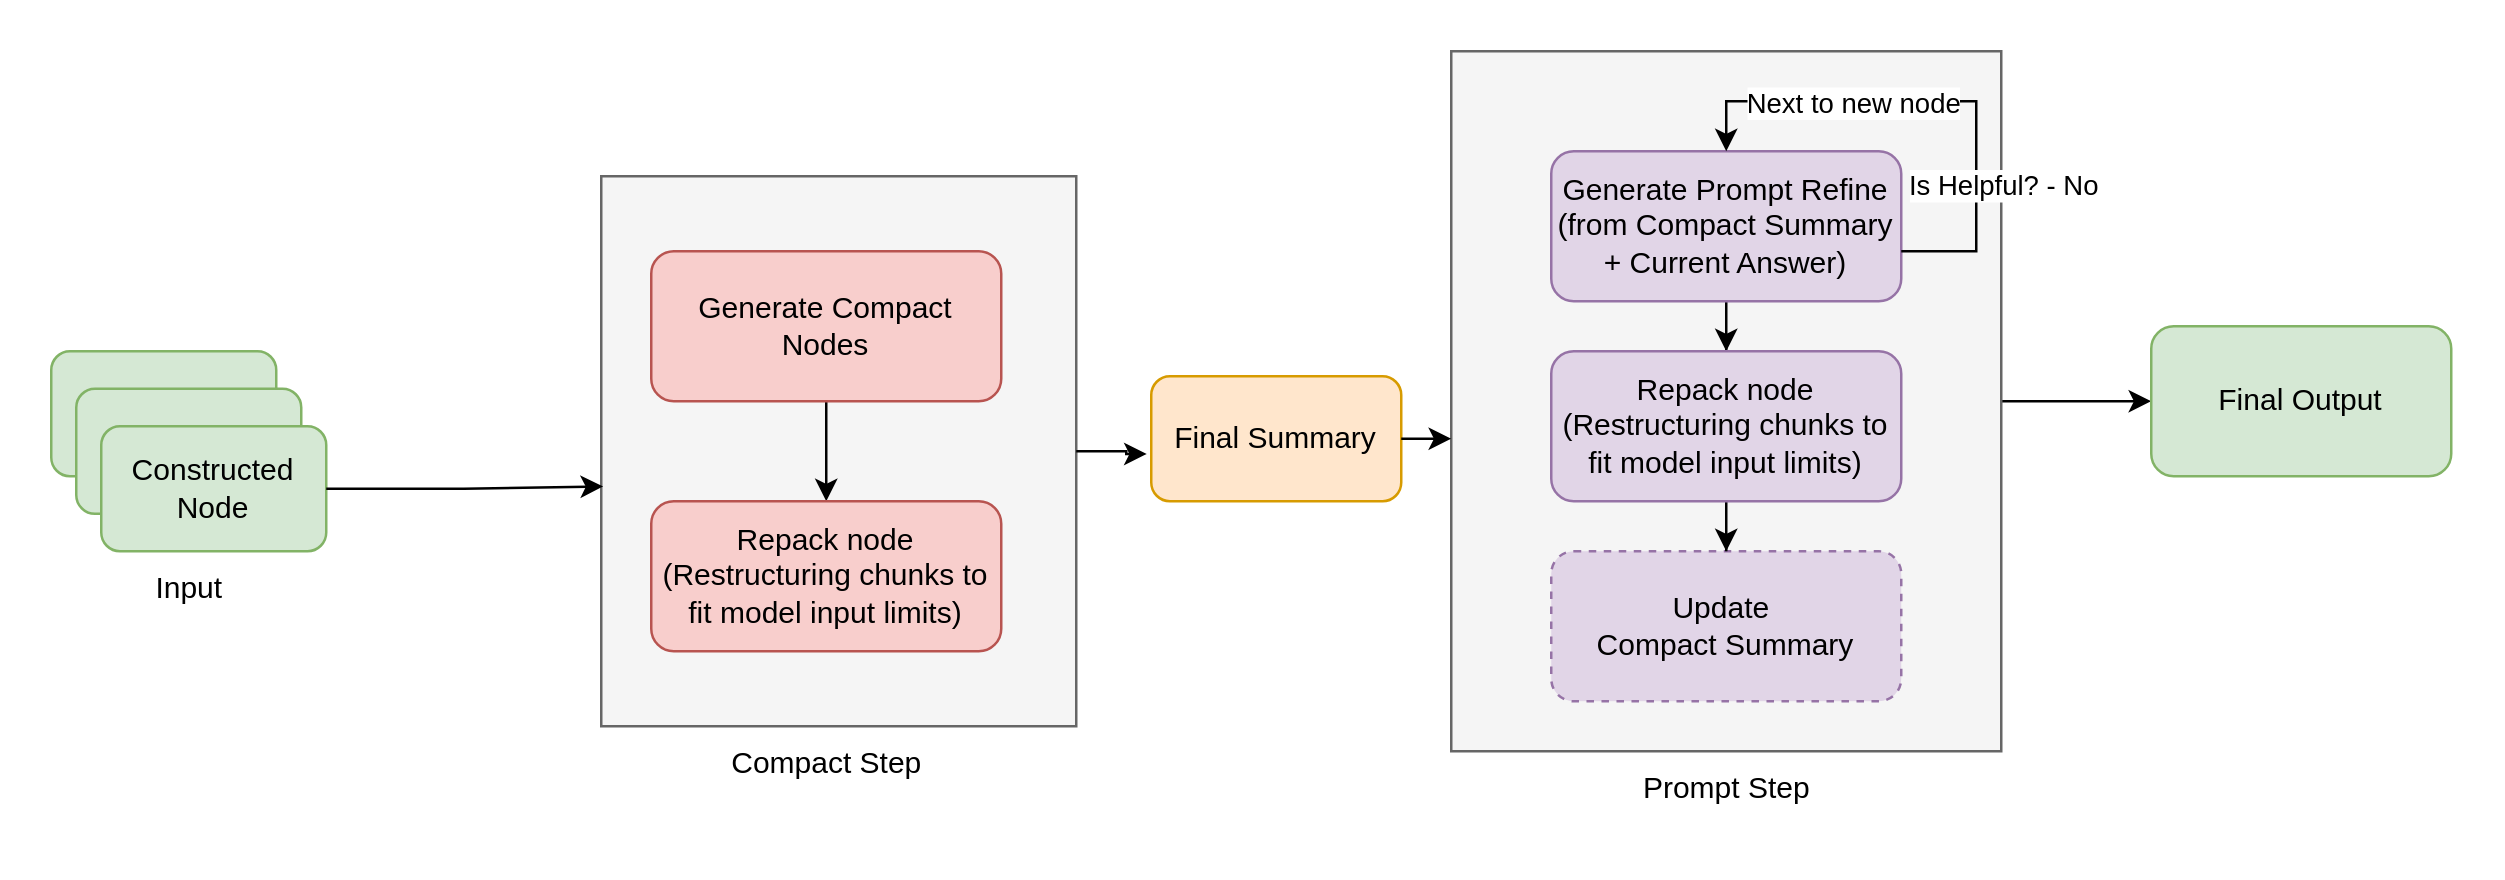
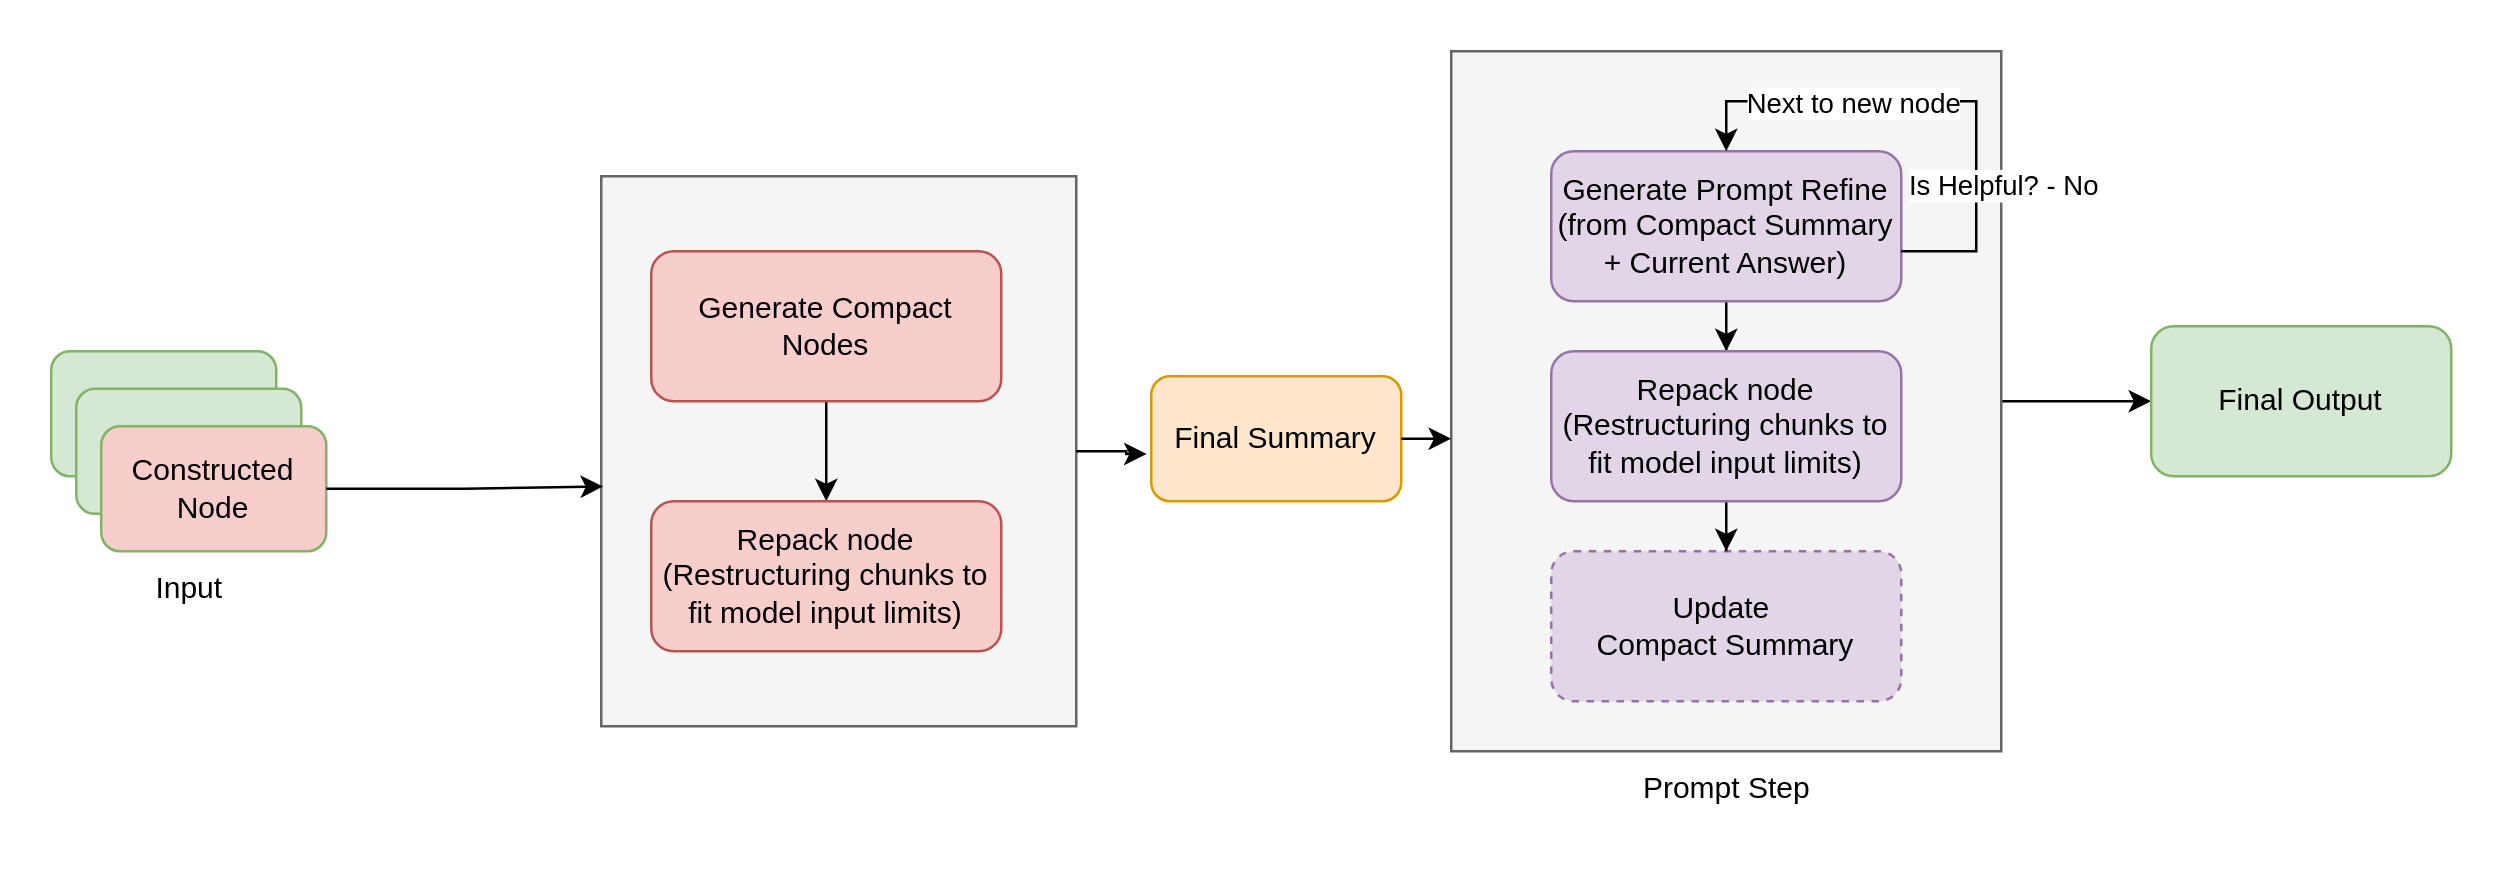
  <mxCell id="0" />
  <mxCell id="1" parent="0" />
  <mxCell id="2" value="" style="rounded=0;whiteSpace=wrap;html=1;fillColor=#f5f5f5;fontColor=#333333;strokeColor=#666666;" vertex="1" parent="1"><mxGeometry x="240" y="70" width="190" height="220" as="geometry" /></mxCell>
  <mxCell id="3" style="edgeStyle=orthogonalEdgeStyle;rounded=0;orthogonalLoop=1;jettySize=auto;html=1;entryX=0;entryY=0.5;entryDx=0;entryDy=0;" edge="1" parent="1" source="4" target="16"><mxGeometry relative="1" as="geometry" /></mxCell>
  <mxCell id="4" value="" style="rounded=0;whiteSpace=wrap;html=1;fillColor=#f5f5f5;fontColor=#333333;strokeColor=#666666;" vertex="1" parent="1"><mxGeometry x="580" y="20" width="220" height="280" as="geometry" /></mxCell>
  <mxCell id="5" style="edgeStyle=orthogonalEdgeStyle;rounded=0;orthogonalLoop=1;jettySize=auto;html=1;entryX=0.5;entryY=0;entryDx=0;entryDy=0;" edge="1" parent="1" source="6" target="19"><mxGeometry relative="1" as="geometry" /></mxCell>
  <mxCell id="6" value="Generate Compact Nodes" style="rounded=1;whiteSpace=wrap;html=1;fillColor=#f8cecc;strokeColor=#b85450;" vertex="1" parent="1"><mxGeometry x="260" y="100" width="140" height="60" as="geometry" /></mxCell>
  <mxCell id="7" style="edgeStyle=orthogonalEdgeStyle;rounded=0;orthogonalLoop=1;jettySize=auto;html=1;entryX=0.5;entryY=0;entryDx=0;entryDy=0;" edge="1" parent="1" source="8" target="15"><mxGeometry relative="1" as="geometry" /></mxCell>
  <mxCell id="8" value="Generate Prompt Refine&lt;br&gt;(from Compact Summary + Current Answer)" style="rounded=1;whiteSpace=wrap;html=1;fillColor=#e1d5e7;strokeColor=#9673a6;" vertex="1" parent="1"><mxGeometry x="620" y="60" width="140" height="60" as="geometry" /></mxCell>
  <mxCell id="9" value="Update&amp;nbsp;&lt;div&gt;&lt;span style=&quot;background-color: transparent; color: light-dark(rgb(0, 0, 0), rgb(255, 255, 255));&quot;&gt;Compact Summary&lt;/span&gt;&lt;/div&gt;" style="rounded=1;whiteSpace=wrap;html=1;fillColor=#e1d5e7;strokeColor=#9673a6;dashed=1;" vertex="1" parent="1"><mxGeometry x="620" y="220" width="140" height="60" as="geometry" /></mxCell>
  <mxCell id="10" value="Input" style="text;html=1;align=center;verticalAlign=middle;resizable=0;points=[];autosize=1;strokeColor=none;fillColor=none;" vertex="1" parent="1"><mxGeometry x="50" y="220" width="50" height="30" as="geometry" /></mxCell>
  <mxCell id="11" value="" style="endArrow=classic;html=1;rounded=0;entryX=0.5;entryY=0;entryDx=0;entryDy=0;" edge="1" parent="1" target="8"><mxGeometry width="50" height="50" relative="1" as="geometry"><mxPoint x="760" y="100" as="sourcePoint" /><mxPoint x="720" y="60" as="targetPoint" /><Array as="points"><mxPoint x="790" y="100" /><mxPoint x="790" y="40" /><mxPoint x="760" y="40" /><mxPoint x="720" y="40" /><mxPoint x="690" y="40" /><mxPoint x="690" y="50" /></Array></mxGeometry></mxCell>
  <mxCell id="12" value="Is Helpful? - No" style="edgeLabel;html=1;align=center;verticalAlign=middle;resizable=0;points=[];" vertex="1" connectable="0" parent="11"><mxGeometry x="-0.455" relative="1" as="geometry"><mxPoint x="10" as="offset" /></mxGeometry></mxCell>
  <mxCell id="13" value="Next to new node" style="edgeLabel;html=1;align=center;verticalAlign=middle;resizable=0;points=[];" vertex="1" connectable="0" parent="11"><mxGeometry x="0.401" relative="1" as="geometry"><mxPoint x="7" as="offset" /></mxGeometry></mxCell>
  <mxCell id="14" style="edgeStyle=orthogonalEdgeStyle;rounded=0;orthogonalLoop=1;jettySize=auto;html=1;" edge="1" parent="1" source="15" target="9"><mxGeometry relative="1" as="geometry" /></mxCell>
  <mxCell id="15" value="Repack node&lt;br&gt;(Restructuring chunks to fit model input limits)" style="rounded=1;whiteSpace=wrap;html=1;fillColor=#e1d5e7;strokeColor=#9673a6;" vertex="1" parent="1"><mxGeometry x="620" y="140" width="140" height="60" as="geometry" /></mxCell>
  <mxCell id="16" value="Final Output" style="rounded=1;whiteSpace=wrap;html=1;fillColor=#d5e8d4;strokeColor=#82b366;" vertex="1" parent="1"><mxGeometry x="860" y="130" width="120" height="60" as="geometry" /></mxCell>
  <mxCell id="17" value="Prompt Step" style="text;html=1;align=center;verticalAlign=middle;resizable=0;points=[];autosize=1;strokeColor=none;fillColor=none;" vertex="1" parent="1"><mxGeometry x="645" y="300" width="90" height="30" as="geometry" /></mxCell>
- <mxCell id="18" value="Compact Step" style="text;html=1;align=center;verticalAlign=middle;resizable=0;points=[];autosize=1;strokeColor=none;fillColor=none;" vertex="1" parent="1"><mxGeometry x="280" y="290" width="100" height="30" as="geometry" /></mxCell>
  <mxCell id="19" value="Repack node&lt;br&gt;(Restructuring chunks to fit model input limits)" style="rounded=1;whiteSpace=wrap;html=1;fillColor=#f8cecc;strokeColor=#b85450;" vertex="1" parent="1"><mxGeometry x="260" y="200" width="140" height="60" as="geometry" /></mxCell>
  <mxCell id="20" value="Final Summary" style="rounded=1;whiteSpace=wrap;html=1;fillColor=#ffe6cc;strokeColor=#d79b00;" vertex="1" parent="1"><mxGeometry x="460" y="150" width="100" height="50" as="geometry" /></mxCell>
  <mxCell id="21" style="edgeStyle=orthogonalEdgeStyle;rounded=0;orthogonalLoop=1;jettySize=auto;html=1;entryX=-0.018;entryY=0.622;entryDx=0;entryDy=0;entryPerimeter=0;" edge="1" parent="1" source="2" target="20"><mxGeometry relative="1" as="geometry" /></mxCell>
  <mxCell id="22" style="edgeStyle=orthogonalEdgeStyle;rounded=0;orthogonalLoop=1;jettySize=auto;html=1;entryX=0;entryY=0.554;entryDx=0;entryDy=0;entryPerimeter=0;" edge="1" parent="1" source="20" target="4"><mxGeometry relative="1" as="geometry" /></mxCell>
  <mxCell id="23" value="" style="rounded=1;whiteSpace=wrap;html=1;fillColor=#d5e8d4;strokeColor=#82b366;" vertex="1" parent="1"><mxGeometry x="20" y="140" width="90" height="50" as="geometry" /></mxCell>
  <mxCell id="24" value="" style="rounded=1;whiteSpace=wrap;html=1;fillColor=#d5e8d4;strokeColor=#82b366;" vertex="1" parent="1"><mxGeometry x="30" y="155" width="90" height="50" as="geometry" /></mxCell>
- <mxCell id="25" value="Constructed Node" style="rounded=1;whiteSpace=wrap;html=1;fillColor=#d5e8d4;strokeColor=#82b366;" vertex="1" parent="1"><mxGeometry x="40" y="170" width="90" height="50" as="geometry" /></mxCell>
+ <mxCell id="25" value="Constructed Node" style="rounded=1;whiteSpace=wrap;html=1;fillColor=#f8cecc;strokeColor=#82b366;" vertex="1" parent="1"><mxGeometry x="40" y="170" width="90" height="50" as="geometry" /></mxCell>
  <mxCell id="26" style="edgeStyle=orthogonalEdgeStyle;rounded=0;orthogonalLoop=1;jettySize=auto;html=1;entryX=0.004;entryY=0.564;entryDx=0;entryDy=0;entryPerimeter=0;" edge="1" parent="1" source="25" target="2"><mxGeometry relative="1" as="geometry" /></mxCell>
